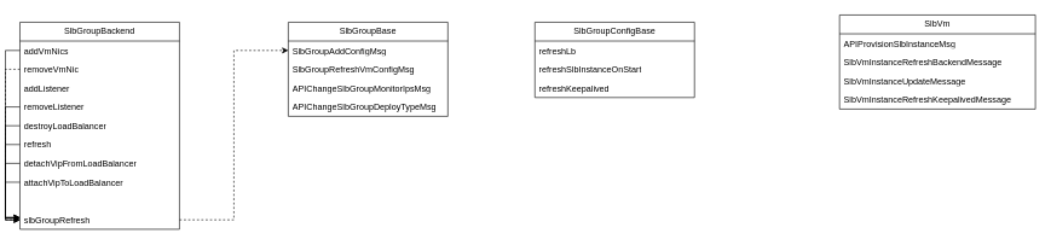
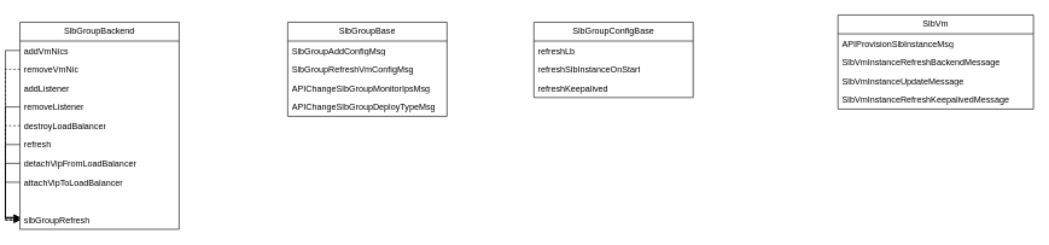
  <mxCell id="0" />
  <mxCell id="1" parent="0" />
  <mxCell id="2" value="SlbGroupBase" style="swimlane;fontStyle=0;childLayout=stackLayout;horizontal=1;startSize=26;fillColor=none;horizontalStack=0;resizeParent=1;resizeParentMax=0;resizeLast=0;collapsible=1;marginBottom=0;whiteSpace=wrap;html=1;" vertex="1" parent="1"><mxGeometry x="390" y="30" width="220" height="130" as="geometry" /></mxCell>
  <mxCell id="3" value="SlbGroupAddConfigMsg" style="text;strokeColor=none;fillColor=none;align=left;verticalAlign=top;spacingLeft=4;spacingRight=4;overflow=hidden;rotatable=0;points=[[0,0.5],[1,0.5]];portConstraint=eastwest;whiteSpace=wrap;html=1;" vertex="1" parent="2"><mxGeometry y="26" width="220" height="26" as="geometry" /></mxCell>
  <mxCell id="4" value="SlbGroupRefreshVmConfigMsg" style="text;strokeColor=none;fillColor=none;align=left;verticalAlign=top;spacingLeft=4;spacingRight=4;overflow=hidden;rotatable=0;points=[[0,0.5],[1,0.5]];portConstraint=eastwest;whiteSpace=wrap;html=1;" vertex="1" parent="2"><mxGeometry y="52" width="220" height="26" as="geometry" /></mxCell>
  <mxCell id="5" value="APIChangeSlbGroupMonitorIpsMsg" style="text;strokeColor=none;fillColor=none;align=left;verticalAlign=top;spacingLeft=4;spacingRight=4;overflow=hidden;rotatable=0;points=[[0,0.5],[1,0.5]];portConstraint=eastwest;whiteSpace=wrap;html=1;" vertex="1" parent="2"><mxGeometry y="78" width="220" height="26" as="geometry" /></mxCell>
  <mxCell id="6" value="APIChangeSlbGroupDeployTypeMsg" style="text;strokeColor=none;fillColor=none;align=left;verticalAlign=top;spacingLeft=4;spacingRight=4;overflow=hidden;rotatable=0;points=[[0,0.5],[1,0.5]];portConstraint=eastwest;whiteSpace=wrap;html=1;" vertex="1" parent="2"><mxGeometry y="104" width="220" height="26" as="geometry" /></mxCell>
  <mxCell id="7" value="SlbGroupConfigBase" style="swimlane;fontStyle=0;childLayout=stackLayout;horizontal=1;startSize=26;fillColor=none;horizontalStack=0;resizeParent=1;resizeParentMax=0;resizeLast=0;collapsible=1;marginBottom=0;whiteSpace=wrap;html=1;" vertex="1" parent="1"><mxGeometry x="730" y="30" width="220" height="104" as="geometry" /></mxCell>
  <mxCell id="8" value="refreshLb" style="text;strokeColor=none;fillColor=none;align=left;verticalAlign=top;spacingLeft=4;spacingRight=4;overflow=hidden;rotatable=0;points=[[0,0.5],[1,0.5]];portConstraint=eastwest;whiteSpace=wrap;html=1;" vertex="1" parent="7"><mxGeometry y="26" width="220" height="26" as="geometry" /></mxCell>
  <mxCell id="9" value="refreshSlbInstanceOnStart" style="text;strokeColor=none;fillColor=none;align=left;verticalAlign=top;spacingLeft=4;spacingRight=4;overflow=hidden;rotatable=0;points=[[0,0.5],[1,0.5]];portConstraint=eastwest;whiteSpace=wrap;html=1;" vertex="1" parent="7"><mxGeometry y="52" width="220" height="26" as="geometry" /></mxCell>
  <mxCell id="10" value="refreshKeepalived" style="text;strokeColor=none;fillColor=none;align=left;verticalAlign=top;spacingLeft=4;spacingRight=4;overflow=hidden;rotatable=0;points=[[0,0.5],[1,0.5]];portConstraint=eastwest;whiteSpace=wrap;html=1;" vertex="1" parent="7"><mxGeometry y="78" width="220" height="26" as="geometry" /></mxCell>
  <mxCell id="11" value="SlbVm" style="swimlane;fontStyle=0;childLayout=stackLayout;horizontal=1;startSize=26;fillColor=none;horizontalStack=0;resizeParent=1;resizeParentMax=0;resizeLast=0;collapsible=1;marginBottom=0;whiteSpace=wrap;html=1;" vertex="1" parent="1"><mxGeometry x="1150" y="20" width="270" height="130" as="geometry" /></mxCell>
  <mxCell id="12" value="APIProvisionSlbInstanceMsg" style="text;strokeColor=none;fillColor=none;align=left;verticalAlign=top;spacingLeft=4;spacingRight=4;overflow=hidden;rotatable=0;points=[[0,0.5],[1,0.5]];portConstraint=eastwest;whiteSpace=wrap;html=1;" vertex="1" parent="11"><mxGeometry y="26" width="270" height="26" as="geometry" /></mxCell>
  <mxCell id="13" value="SlbVmInstanceRefreshBackendMessage" style="text;strokeColor=none;fillColor=none;align=left;verticalAlign=top;spacingLeft=4;spacingRight=4;overflow=hidden;rotatable=0;points=[[0,0.5],[1,0.5]];portConstraint=eastwest;whiteSpace=wrap;html=1;" vertex="1" parent="11"><mxGeometry y="52" width="270" height="26" as="geometry" /></mxCell>
  <mxCell id="14" value="SlbVmInstanceUpdateMessage" style="text;strokeColor=none;fillColor=none;align=left;verticalAlign=top;spacingLeft=4;spacingRight=4;overflow=hidden;rotatable=0;points=[[0,0.5],[1,0.5]];portConstraint=eastwest;whiteSpace=wrap;html=1;" vertex="1" parent="11"><mxGeometry y="78" width="270" height="26" as="geometry" /></mxCell>
  <mxCell id="15" value="SlbVmInstanceRefreshKeepalivedMessage" style="text;strokeColor=none;fillColor=none;align=left;verticalAlign=top;spacingLeft=4;spacingRight=4;overflow=hidden;rotatable=0;points=[[0,0.5],[1,0.5]];portConstraint=eastwest;whiteSpace=wrap;html=1;" vertex="1" parent="11"><mxGeometry y="104" width="270" height="26" as="geometry" /></mxCell>
  <mxCell id="16" value="SlbGroupBackend" style="swimlane;fontStyle=0;childLayout=stackLayout;horizontal=1;startSize=26;fillColor=none;horizontalStack=0;resizeParent=1;resizeParentMax=0;resizeLast=0;collapsible=1;marginBottom=0;whiteSpace=wrap;html=1;" vertex="1" parent="1"><mxGeometry x="20" y="30" width="220" height="286" as="geometry" /></mxCell>
  <mxCell id="17" style="edgeStyle=orthogonalEdgeStyle;rounded=0;orthogonalLoop=1;jettySize=auto;html=1;entryX=0;entryY=0.5;entryDx=0;entryDy=0;" edge="1" parent="16" source="18" target="33"><mxGeometry relative="1" as="geometry" /></mxCell>
  <mxCell id="18" value="addVmNics" style="text;strokeColor=none;fillColor=none;align=left;verticalAlign=top;spacingLeft=4;spacingRight=4;overflow=hidden;rotatable=0;points=[[0,0.5],[1,0.5]];portConstraint=eastwest;whiteSpace=wrap;html=1;" vertex="1" parent="16"><mxGeometry y="26" width="220" height="26" as="geometry" /></mxCell>
  <mxCell id="19" style="edgeStyle=orthogonalEdgeStyle;rounded=0;orthogonalLoop=1;jettySize=auto;html=1;entryX=0;entryY=0.5;entryDx=0;entryDy=0;dashed=1;" edge="1" parent="16" source="20" target="33"><mxGeometry relative="1" as="geometry" /></mxCell>
  <mxCell id="20" value="removeVmNic" style="text;strokeColor=none;fillColor=none;align=left;verticalAlign=top;spacingLeft=4;spacingRight=4;overflow=hidden;rotatable=0;points=[[0,0.5],[1,0.5]];portConstraint=eastwest;whiteSpace=wrap;html=1;" vertex="1" parent="16"><mxGeometry y="52" width="220" height="26" as="geometry" /></mxCell>
  <mxCell id="21" value="addListener" style="text;strokeColor=none;fillColor=none;align=left;verticalAlign=top;spacingLeft=4;spacingRight=4;overflow=hidden;rotatable=0;points=[[0,0.5],[1,0.5]];portConstraint=eastwest;whiteSpace=wrap;html=1;" vertex="1" parent="16"><mxGeometry y="78" width="220" height="26" as="geometry" /></mxCell>
  <mxCell id="22" style="edgeStyle=orthogonalEdgeStyle;rounded=0;orthogonalLoop=1;jettySize=auto;html=1;" edge="1" parent="16" source="23"><mxGeometry relative="1" as="geometry"><mxPoint y="270" as="targetPoint" /><Array as="points"><mxPoint x="-20" y="117" /><mxPoint x="-20" y="270" /></Array></mxGeometry></mxCell>
  <mxCell id="23" value="removeListener" style="text;strokeColor=none;fillColor=none;align=left;verticalAlign=top;spacingLeft=4;spacingRight=4;overflow=hidden;rotatable=0;points=[[0,0.5],[1,0.5]];portConstraint=eastwest;whiteSpace=wrap;html=1;" vertex="1" parent="16"><mxGeometry y="104" width="220" height="26" as="geometry" /></mxCell>
- <mxCell id="24" style="edgeStyle=orthogonalEdgeStyle;rounded=0;orthogonalLoop=1;jettySize=auto;html=1;entryX=0;entryY=0.5;entryDx=0;entryDy=0;" edge="1" parent="16" source="25" target="33"><mxGeometry relative="1" as="geometry" /></mxCell>
+ <mxCell id="24" style="edgeStyle=orthogonalEdgeStyle;rounded=0;orthogonalLoop=1;jettySize=auto;html=1;entryX=0;entryY=0.5;entryDx=0;entryDy=0;dashed=1;" edge="1" parent="16" source="25" target="33"><mxGeometry relative="1" as="geometry" /></mxCell>
  <mxCell id="25" value="destroyLoadBalancer" style="text;strokeColor=none;fillColor=none;align=left;verticalAlign=top;spacingLeft=4;spacingRight=4;overflow=hidden;rotatable=0;points=[[0,0.5],[1,0.5]];portConstraint=eastwest;whiteSpace=wrap;html=1;" vertex="1" parent="16"><mxGeometry y="130" width="220" height="26" as="geometry" /></mxCell>
  <mxCell id="26" style="edgeStyle=orthogonalEdgeStyle;rounded=0;orthogonalLoop=1;jettySize=auto;html=1;" edge="1" parent="16" source="27"><mxGeometry relative="1" as="geometry"><mxPoint y="270" as="targetPoint" /><Array as="points"><mxPoint x="-20" y="169" /><mxPoint x="-20" y="270" /></Array></mxGeometry></mxCell>
  <mxCell id="27" value="refresh" style="text;strokeColor=none;fillColor=none;align=left;verticalAlign=top;spacingLeft=4;spacingRight=4;overflow=hidden;rotatable=0;points=[[0,0.5],[1,0.5]];portConstraint=eastwest;whiteSpace=wrap;html=1;" vertex="1" parent="16"><mxGeometry y="156" width="220" height="26" as="geometry" /></mxCell>
  <mxCell id="28" style="edgeStyle=orthogonalEdgeStyle;rounded=0;orthogonalLoop=1;jettySize=auto;html=1;" edge="1" parent="16" source="29"><mxGeometry relative="1" as="geometry"><mxPoint y="270" as="targetPoint" /><Array as="points"><mxPoint x="-20" y="195" /><mxPoint x="-20" y="270" /></Array></mxGeometry></mxCell>
  <mxCell id="29" value="detachVipFromLoadBalancer" style="text;strokeColor=none;fillColor=none;align=left;verticalAlign=top;spacingLeft=4;spacingRight=4;overflow=hidden;rotatable=0;points=[[0,0.5],[1,0.5]];portConstraint=eastwest;whiteSpace=wrap;html=1;" vertex="1" parent="16"><mxGeometry y="182" width="220" height="26" as="geometry" /></mxCell>
  <mxCell id="30" style="edgeStyle=orthogonalEdgeStyle;rounded=0;orthogonalLoop=1;jettySize=auto;html=1;" edge="1" parent="16" source="31"><mxGeometry relative="1" as="geometry"><mxPoint y="270" as="targetPoint" /><Array as="points"><mxPoint x="-20" y="221" /><mxPoint x="-20" y="270" /></Array></mxGeometry></mxCell>
  <mxCell id="31" value="attachVipToLoadBalancer" style="text;strokeColor=none;fillColor=none;align=left;verticalAlign=top;spacingLeft=4;spacingRight=4;overflow=hidden;rotatable=0;points=[[0,0.5],[1,0.5]];portConstraint=eastwest;whiteSpace=wrap;html=1;" vertex="1" parent="16"><mxGeometry y="208" width="220" height="26" as="geometry" /></mxCell>
  <mxCell id="32" value="&amp;nbsp; &amp;nbsp;" style="text;strokeColor=none;fillColor=none;align=left;verticalAlign=top;spacingLeft=4;spacingRight=4;overflow=hidden;rotatable=0;points=[[0,0.5],[1,0.5]];portConstraint=eastwest;whiteSpace=wrap;html=1;" vertex="1" parent="16"><mxGeometry y="234" width="220" height="26" as="geometry" /></mxCell>
  <mxCell id="33" value="slbGroupRefresh" style="text;strokeColor=none;fillColor=none;align=left;verticalAlign=top;spacingLeft=4;spacingRight=4;overflow=hidden;rotatable=0;points=[[0,0.5],[1,0.5]];portConstraint=eastwest;whiteSpace=wrap;html=1;" vertex="1" parent="16"><mxGeometry y="260" width="220" height="26" as="geometry" /></mxCell>
- <mxCell id="34" style="edgeStyle=orthogonalEdgeStyle;rounded=0;orthogonalLoop=1;jettySize=auto;html=1;entryX=0;entryY=0.5;entryDx=0;entryDy=0;dashed=1;" edge="1" parent="1" source="33" target="3"><mxGeometry relative="1" as="geometry" /></mxCell>
